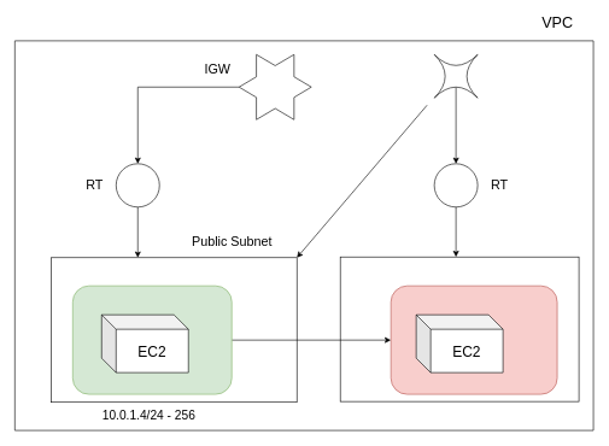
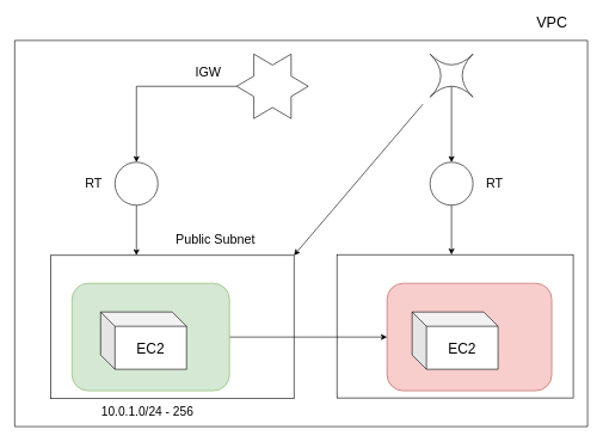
  <mxCell id="0" />
  <mxCell id="1" parent="0" />
  <mxCell id="2" value="" style="swimlane;startSize=0;shadow=0;rounded=0;glass=0;" vertex="1" parent="1"><mxGeometry x="20" y="56" width="800" height="539" as="geometry"><mxRectangle x="270" y="170" width="50" height="40" as="alternateBounds" /></mxGeometry></mxCell>
  <mxCell id="3" value="" style="rounded=0;whiteSpace=wrap;html=1;" vertex="1" parent="2"><mxGeometry x="50" y="300" width="340" height="200" as="geometry" /></mxCell>
  <mxCell id="4" style="edgeStyle=orthogonalEdgeStyle;rounded=0;orthogonalLoop=1;jettySize=auto;html=1;exitX=0.5;exitY=1;exitDx=0;exitDy=0;" edge="1" parent="2" source="5"><mxGeometry relative="1" as="geometry"><mxPoint x="170" y="300" as="targetPoint" /><Array as="points"><mxPoint x="170" y="300" /></Array></mxGeometry></mxCell>
  <mxCell id="5" value="" style="ellipse;whiteSpace=wrap;html=1;aspect=fixed;" vertex="1" parent="2"><mxGeometry x="140" y="170" width="60" height="60" as="geometry" /></mxCell>
  <mxCell id="6" value="" style="ellipse;whiteSpace=wrap;html=1;aspect=fixed;" vertex="1" parent="2"><mxGeometry x="580" y="170" width="60" height="60" as="geometry" /></mxCell>
  <mxCell id="7" value="Text" style="text;html=1;strokeColor=none;fillColor=none;align=center;verticalAlign=middle;whiteSpace=wrap;rounded=0;" vertex="1" parent="2"><mxGeometry x="170" y="410" width="40" height="20" as="geometry" /></mxCell>
  <mxCell id="8" value="Text" style="text;html=1;strokeColor=none;fillColor=none;align=center;verticalAlign=middle;whiteSpace=wrap;rounded=0;" vertex="1" parent="2"><mxGeometry x="600" y="420" width="40" height="20" as="geometry" /></mxCell>
  <mxCell id="9" style="edgeStyle=orthogonalEdgeStyle;rounded=0;orthogonalLoop=1;jettySize=auto;html=1;" edge="1" parent="2" source="10" target="5"><mxGeometry relative="1" as="geometry" /></mxCell>
  <mxCell id="10" value="" style="verticalLabelPosition=bottom;verticalAlign=top;html=1;shape=mxgraph.basic.6_point_star;rounded=0;shadow=0;glass=0;" vertex="1" parent="2"><mxGeometry x="310" y="19" width="100" height="90" as="geometry" /></mxCell>
  <mxCell id="11" style="edgeStyle=orthogonalEdgeStyle;rounded=0;orthogonalLoop=1;jettySize=auto;html=1;exitX=0.5;exitY=0.75;exitDx=0;exitDy=0;exitPerimeter=0;" edge="1" parent="2" source="13" target="6"><mxGeometry relative="1" as="geometry" /></mxCell>
  <mxCell id="12" style="rounded=0;orthogonalLoop=1;jettySize=auto;html=1;entryX=1;entryY=0;entryDx=0;entryDy=0;" edge="1" parent="2" target="3"><mxGeometry relative="1" as="geometry"><mxPoint x="570" y="89" as="sourcePoint" /></mxGeometry></mxCell>
  <mxCell id="13" value="" style="shape=switch;whiteSpace=wrap;html=1;rounded=0;shadow=0;glass=0;" vertex="1" parent="2"><mxGeometry x="580" y="19" width="60" height="60" as="geometry" /></mxCell>
- <mxCell id="14" value="&lt;font style=&quot;font-size: 18px&quot;&gt;IGW&lt;/font&gt;" style="text;html=1;align=center;verticalAlign=middle;resizable=0;points=[];autosize=1;strokeColor=none;" vertex="1" parent="2"><mxGeometry x="255" y="29" width="50" height="20" as="geometry" /></mxCell>
- <mxCell id="15" value="&lt;font style=&quot;font-size: 18px&quot;&gt;Public Subnet&lt;/font&gt;" style="text;html=1;align=center;verticalAlign=middle;resizable=0;points=[];autosize=1;strokeColor=none;" vertex="1" parent="2"><mxGeometry x="235" y="269" width="130" height="20" as="geometry" /></mxCell>
- <mxCell id="16" value="&lt;font style=&quot;font-size: 17px&quot;&gt;10.0.1.4/24 - 256&lt;/font&gt;" style="text;html=1;align=center;verticalAlign=middle;resizable=0;points=[];autosize=1;strokeColor=none;" vertex="1" parent="2"><mxGeometry x="115" y="509" width="140" height="20" as="geometry" /></mxCell>
+ <mxCell id="14" value="&lt;font style=&quot;font-size: 18px&quot;&gt;IGW&lt;/font&gt;" style="text;html=1;align=center;verticalAlign=middle;resizable=0;points=[];autosize=1;strokeColor=none;" vertex="1" parent="2"><mxGeometry x="245" y="34" width="50" height="20" as="geometry" /></mxCell>
+ <mxCell id="15" value="&lt;font style=&quot;font-size: 18px&quot;&gt;Public Subnet&lt;/font&gt;" style="text;html=1;align=center;verticalAlign=middle;resizable=0;points=[];autosize=1;strokeColor=none;" vertex="1" parent="2"><mxGeometry x="215" y="269" width="130" height="20" as="geometry" /></mxCell>
+ <mxCell id="16" value="&lt;font style=&quot;font-size: 17px&quot;&gt;10.0.1.0/24 - 256&lt;/font&gt;" style="text;html=1;align=center;verticalAlign=middle;resizable=0;points=[];autosize=1;strokeColor=none;" vertex="1" parent="2"><mxGeometry x="115" y="509" width="140" height="20" as="geometry" /></mxCell>
  <mxCell id="17" value="" style="rounded=0;whiteSpace=wrap;html=1;" vertex="1" parent="1"><mxGeometry x="470" y="355" width="330" height="200" as="geometry" /></mxCell>
  <mxCell id="18" style="edgeStyle=orthogonalEdgeStyle;rounded=0;orthogonalLoop=1;jettySize=auto;html=1;exitX=1;exitY=0.5;exitDx=0;exitDy=0;entryX=0;entryY=0.5;entryDx=0;entryDy=0;" edge="1" parent="1" source="19" target="20"><mxGeometry relative="1" as="geometry" /></mxCell>
  <mxCell id="19" value="" style="rounded=1;whiteSpace=wrap;html=1;fillColor=#d5e8d4;strokeColor=#82b366;" vertex="1" parent="1"><mxGeometry x="100" y="395" width="220" height="150" as="geometry" /></mxCell>
  <mxCell id="20" value="" style="rounded=1;whiteSpace=wrap;html=1;fillColor=#f8cecc;strokeColor=#b85450;" vertex="1" parent="1"><mxGeometry x="540" y="395" width="230" height="150" as="geometry" /></mxCell>
  <mxCell id="21" value="&lt;font style=&quot;font-size: 20px&quot;&gt;EC2&lt;/font&gt;" style="shape=cube;whiteSpace=wrap;html=1;boundedLbl=1;backgroundOutline=1;darkOpacity=0.05;darkOpacity2=0.1;" vertex="1" parent="1"><mxGeometry x="140" y="435" width="120" height="80" as="geometry" /></mxCell>
  <mxCell id="22" value="&lt;font style=&quot;font-size: 20px&quot;&gt;EC2&lt;/font&gt;" style="shape=cube;whiteSpace=wrap;html=1;boundedLbl=1;backgroundOutline=1;darkOpacity=0.05;darkOpacity2=0.1;" vertex="1" parent="1"><mxGeometry x="575" y="435" width="120" height="80" as="geometry" /></mxCell>
  <mxCell id="23" value="" style="edgeStyle=orthogonalEdgeStyle;rounded=0;orthogonalLoop=1;jettySize=auto;html=1;" edge="1" parent="1" source="6"><mxGeometry relative="1" as="geometry"><mxPoint x="630" y="355" as="targetPoint" /><Array as="points"><mxPoint x="630" y="345" /><mxPoint x="630" y="345" /></Array></mxGeometry></mxCell>
  <mxCell id="24" value="&lt;font style=&quot;font-size: 21px&quot;&gt;VPC&lt;/font&gt;" style="text;html=1;align=center;verticalAlign=middle;resizable=0;points=[];autosize=1;strokeColor=none;" vertex="1" parent="1"><mxGeometry x="740" y="20" width="60" height="20" as="geometry" /></mxCell>
  <mxCell id="25" value="&lt;font style=&quot;font-size: 18px&quot;&gt;RT&lt;/font&gt;" style="text;html=1;align=center;verticalAlign=middle;resizable=0;points=[];autosize=1;strokeColor=none;" vertex="1" parent="1"><mxGeometry x="110" y="245" width="40" height="20" as="geometry" /></mxCell>
  <mxCell id="26" value="&lt;span style=&quot;font-size: 18px&quot;&gt;RT&lt;/span&gt;" style="text;html=1;align=center;verticalAlign=middle;resizable=0;points=[];autosize=1;strokeColor=none;" vertex="1" parent="1"><mxGeometry x="670" y="245" width="40" height="20" as="geometry" /></mxCell>
